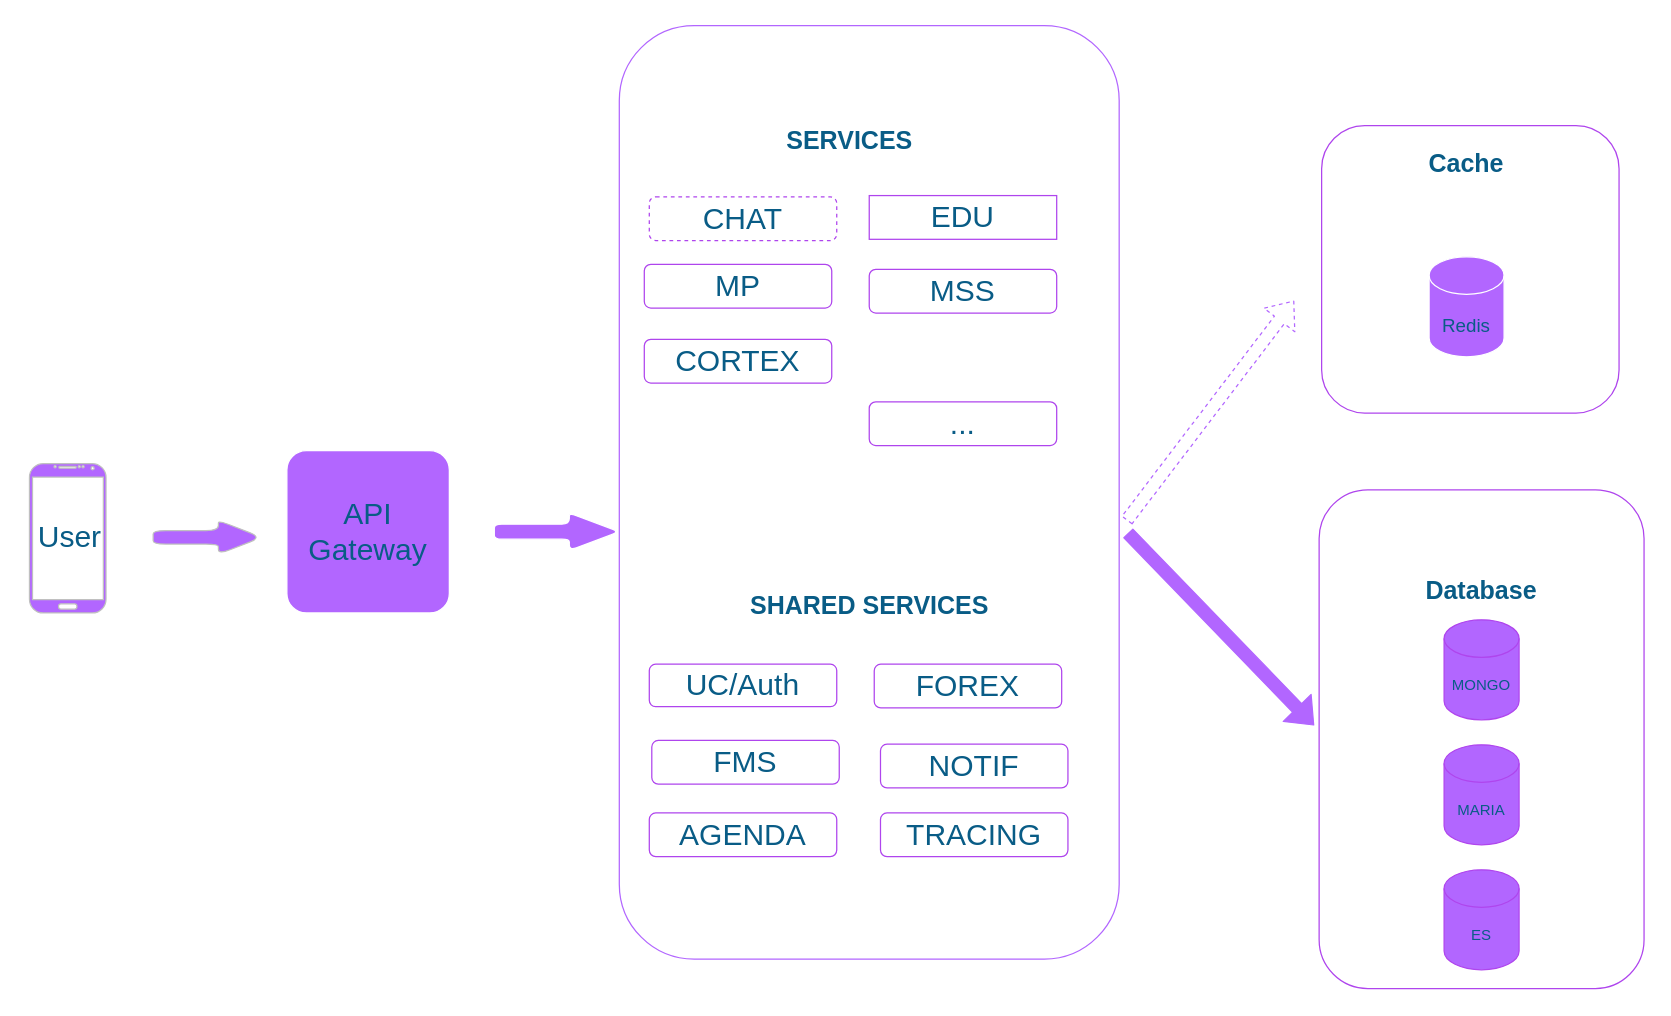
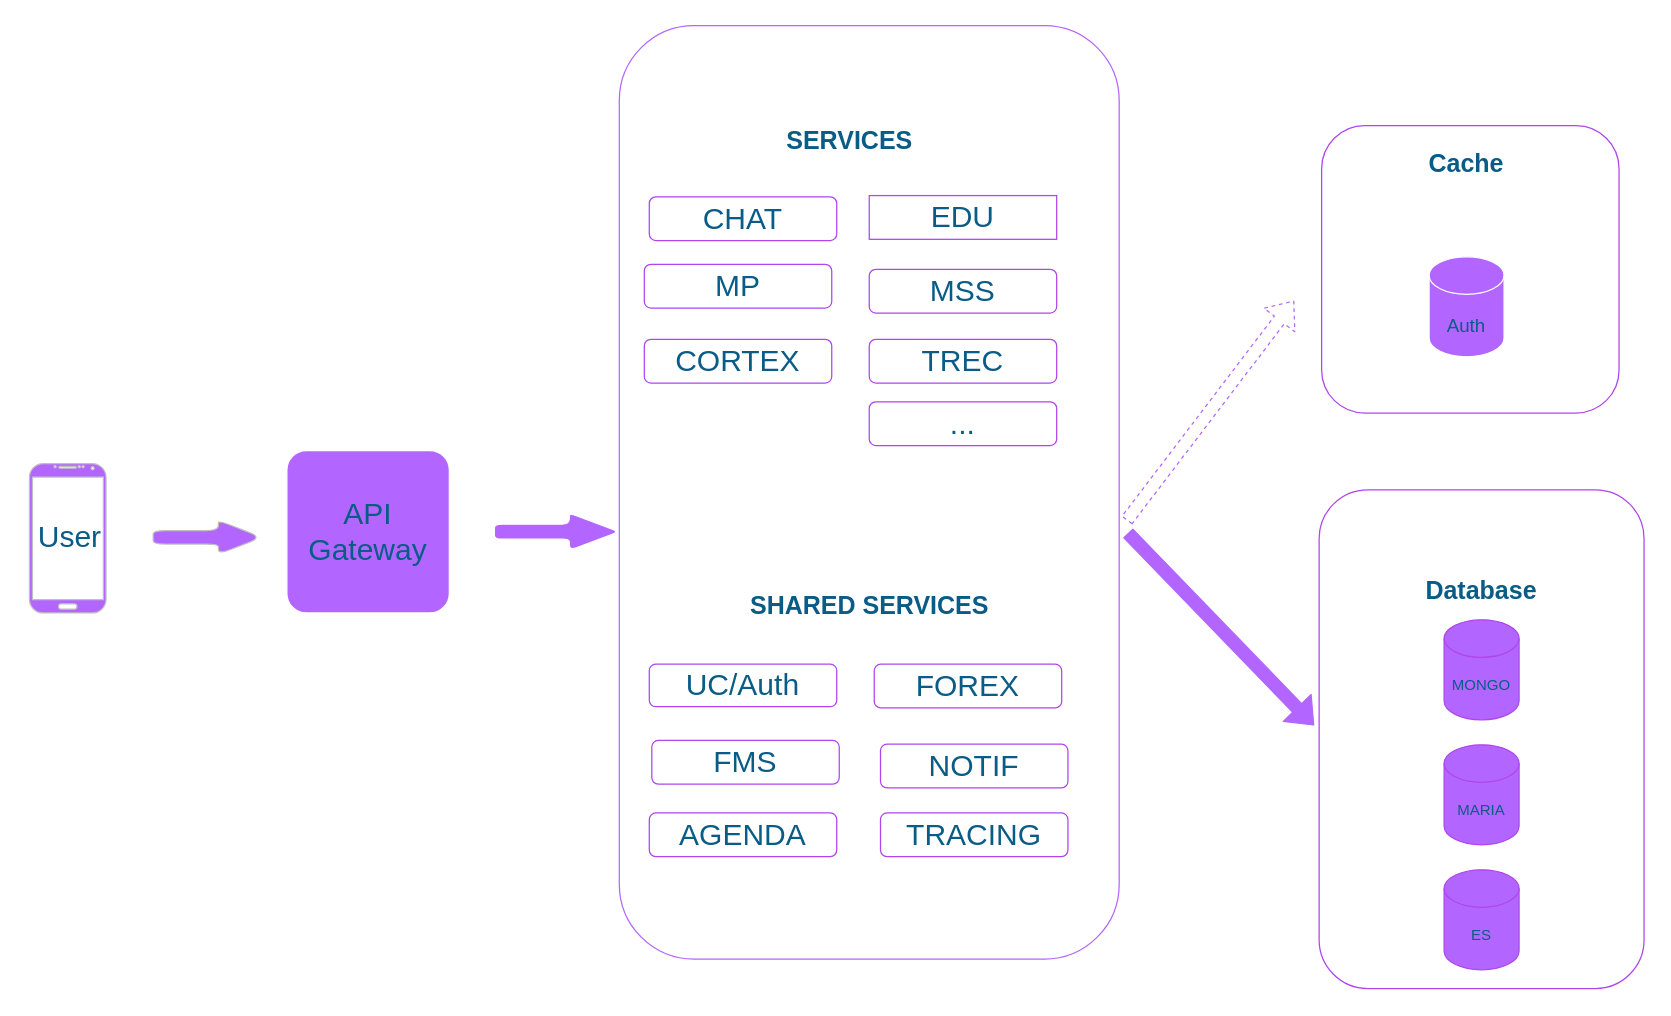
  <mxCell id="0" />
  <mxCell id="1" parent="0" />
  <mxCell id="2" value="MONGO" style="shape=cylinder3;whiteSpace=wrap;html=1;boundedLbl=1;backgroundOutline=1;size=15;rounded=1;fillColor=#B266FF;strokeColor=#AF45ED;fontColor=#095C86;" vertex="1" parent="1"><mxGeometry x="1155" y="495.5" width="60" height="80" as="geometry" /></mxCell>
  <mxCell id="3" value="MARIA" style="shape=cylinder3;whiteSpace=wrap;html=1;boundedLbl=1;backgroundOutline=1;size=15;rounded=1;fillColor=#B266FF;strokeColor=#AF45ED;fontColor=#095C86;" vertex="1" parent="1"><mxGeometry x="1155" y="595.5" width="60" height="80" as="geometry" /></mxCell>
  <mxCell id="4" value="ES" style="shape=cylinder3;whiteSpace=wrap;html=1;boundedLbl=1;backgroundOutline=1;size=15;rounded=1;fillColor=#B266FF;strokeColor=#AF45ED;fontColor=#095C86;" vertex="1" parent="1"><mxGeometry x="1155" y="695.5" width="60" height="80" as="geometry" /></mxCell>
  <mxCell id="5" value="" style="whiteSpace=wrap;html=1;fillColor=none;rounded=1;strokeColor=#AF45ED;fontColor=#095C86;" vertex="1" parent="1"><mxGeometry x="1055" y="391.5" width="260" height="399" as="geometry" /></mxCell>
  <mxCell id="6" value="&lt;font style=&quot;font-size: 20px;&quot;&gt;Database&lt;/font&gt;" style="text;html=1;strokeColor=none;fillColor=none;align=center;verticalAlign=middle;whiteSpace=wrap;rounded=1;sketch=0;fontColor=#095C86;fontSize=20;fontStyle=1" vertex="1" parent="1"><mxGeometry x="1155" y="455.5" width="60" height="30" as="geometry" /></mxCell>
  <mxCell id="7" value="UC/Auth" style="rounded=1;whiteSpace=wrap;html=1;sketch=0;fontSize=24;fontColor=#095C86;strokeColor=#AF45ED;fillColor=#FFFFFF;" vertex="1" parent="1"><mxGeometry x="519" y="531" width="150" height="34" as="geometry" /></mxCell>
- <mxCell id="8" value="CHAT" style="rounded=1;whiteSpace=wrap;html=1;sketch=0;fontSize=24;fontColor=#095C86;strokeColor=#AF45ED;fillColor=#FFFFFF;dashed=1;" vertex="1" parent="1"><mxGeometry x="519" y="157" width="150" height="35" as="geometry" /></mxCell>
+ <mxCell id="8" value="CHAT" style="rounded=1;whiteSpace=wrap;html=1;sketch=0;fontSize=24;fontColor=#095C86;strokeColor=#AF45ED;fillColor=#FFFFFF;" vertex="1" parent="1"><mxGeometry x="519" y="157" width="150" height="35" as="geometry" /></mxCell>
  <mxCell id="9" style="edgeStyle=orthogonalEdgeStyle;curved=0;rounded=1;sketch=0;orthogonalLoop=1;jettySize=auto;html=1;exitX=0.5;exitY=1;exitDx=0;exitDy=0;fontSize=24;fontColor=#095C86;strokeColor=#60E696;fillColor=#F694C1;" edge="1" parent="1" source="8" target="8"><mxGeometry relative="1" as="geometry" /></mxCell>
  <mxCell id="10" value="MSS" style="rounded=1;whiteSpace=wrap;html=1;sketch=0;fontSize=24;fontColor=#095C86;strokeColor=#AF45ED;fillColor=#FFFFFF;" vertex="1" parent="1"><mxGeometry x="695" y="215" width="150" height="35" as="geometry" /></mxCell>
  <mxCell id="11" value="MP" style="rounded=1;whiteSpace=wrap;html=1;sketch=0;fontSize=24;fontColor=#095C86;strokeColor=#AF45ED;fillColor=#FFFFFF;" vertex="1" parent="1"><mxGeometry x="515" y="211" width="150" height="35" as="geometry" /></mxCell>
  <mxCell id="12" value="EDU" style="whiteSpace=wrap;html=1;sketch=0;fontSize=24;fontColor=#095C86;strokeColor=#AF45ED;fillColor=#FFFFFF;rounded=0;" vertex="1" parent="1"><mxGeometry x="695" y="156" width="150" height="35" as="geometry" /></mxCell>
  <mxCell id="13" value="..." style="rounded=1;whiteSpace=wrap;html=1;sketch=0;fontSize=24;fontColor=#095C86;strokeColor=#AF45ED;fillColor=#FFFFFF;" vertex="1" parent="1"><mxGeometry x="695" y="321" width="150" height="35" as="geometry" /></mxCell>
  <mxCell id="14" value="API Gateway" style="whiteSpace=wrap;html=1;aspect=fixed;rounded=1;sketch=0;fontSize=24;fontColor=#095C86;strokeColor=#FFFFFF;fillColor=#B266FF;gradientColor=none;shadow=0;arcSize=12;" vertex="1" parent="1"><mxGeometry x="229" y="360" width="130" height="130" as="geometry" /></mxCell>
  <mxCell id="15" value="" style="verticalLabelPosition=bottom;verticalAlign=top;html=1;shadow=0;dashed=0;strokeWidth=1;shape=mxgraph.android.phone2;strokeColor=#c0c0c0;rounded=1;sketch=0;fontSize=24;fontColor=#095C86;fillColor=#B266FF;gradientColor=none;" vertex="1" parent="1"><mxGeometry x="23" y="370.5" width="61.28" height="119.5" as="geometry" /></mxCell>
  <mxCell id="16" value="User" style="text;html=1;align=center;verticalAlign=middle;resizable=0;points=[];autosize=1;strokeColor=none;fillColor=none;fontSize=24;fontColor=#095C86;rounded=1;" vertex="1" parent="1"><mxGeometry x="20" y="415" width="70" height="30" as="geometry" /></mxCell>
  <mxCell id="17" value="" style="shape=singleArrow;whiteSpace=wrap;html=1;arrowWidth=0.4;arrowSize=0.4;fontSize=24;verticalAlign=top;fillColor=#B266FF;strokeColor=#c0c0c0;fontColor=#095C86;shadow=0;dashed=0;strokeWidth=1;rounded=1;sketch=0;gradientColor=none;" vertex="1" parent="1"><mxGeometry x="122" y="416" width="87" height="27" as="geometry" /></mxCell>
  <mxCell id="18" value="" style="shape=singleArrow;whiteSpace=wrap;html=1;arrowWidth=0.4;arrowSize=0.4;fontSize=24;fillColor=#B266FF;strokeColor=#FFFFFF;fontColor=#095C86;rounded=1;sketch=0;gradientColor=none;shadow=0;arcSize=12;strokeWidth=1;" vertex="1" parent="1"><mxGeometry x="395" y="410" width="100" height="30" as="geometry" /></mxCell>
  <mxCell id="19" value="" style="whiteSpace=wrap;html=1;fillColor=none;rounded=1;strokeColor=#AF45ED;fontColor=#095C86;" vertex="1" parent="1"><mxGeometry x="1057" y="100" width="238" height="230" as="geometry" /></mxCell>
  <mxCell id="20" value="&lt;span style=&quot;font-size: 20px;&quot;&gt;Cache&lt;/span&gt;" style="text;html=1;strokeColor=none;fillColor=none;align=center;verticalAlign=middle;whiteSpace=wrap;rounded=1;sketch=0;fontColor=#095C86;fontSize=20;fontStyle=1" vertex="1" parent="1"><mxGeometry x="1143" y="115" width="60" height="30" as="geometry" /></mxCell>
- <mxCell id="21" value="&lt;font style=&quot;font-size: 15px&quot;&gt;Redis&lt;/font&gt;" style="shape=cylinder3;whiteSpace=wrap;html=1;boundedLbl=1;backgroundOutline=1;size=15;rounded=1;shadow=0;sketch=0;fontSize=24;fontColor=#095C86;strokeColor=#FFFFFF;strokeWidth=1;fillColor=#B266FF;gradientColor=none;" vertex="1" parent="1"><mxGeometry x="1143" y="205" width="60" height="80" as="geometry" /></mxCell>
+ <mxCell id="21" value="&lt;font style=&quot;font-size: 15px&quot;&gt;Auth&lt;/font&gt;" style="shape=cylinder3;whiteSpace=wrap;html=1;boundedLbl=1;backgroundOutline=1;size=15;rounded=1;shadow=0;sketch=0;fontSize=24;fontColor=#095C86;strokeColor=#FFFFFF;strokeWidth=1;fillColor=#B266FF;gradientColor=none;" vertex="1" parent="1"><mxGeometry x="1143" y="205" width="60" height="80" as="geometry" /></mxCell>
  <mxCell id="22" value="" style="shape=flexArrow;endArrow=classic;html=1;rounded=1;sketch=0;fontSize=15;fontColor=#095C86;strokeColor=#B266FF;fillColor=none;curved=0;dashed=1;" edge="1" parent="1"><mxGeometry width="50" height="50" relative="1" as="geometry"><mxPoint x="901" y="416" as="sourcePoint" /><mxPoint x="1035" y="240" as="targetPoint" /></mxGeometry></mxCell>
  <mxCell id="23" value="" style="shape=flexArrow;endArrow=classic;html=1;rounded=1;sketch=0;fontSize=15;fontColor=#095C86;strokeColor=#B266FF;fillColor=#B266FF;curved=0;" edge="1" parent="1"><mxGeometry width="50" height="50" relative="1" as="geometry"><mxPoint x="902" y="426" as="sourcePoint" /><mxPoint x="1051" y="580" as="targetPoint" /></mxGeometry></mxCell>
  <mxCell id="24" value="FMS" style="rounded=1;whiteSpace=wrap;html=1;sketch=0;fontSize=24;fontColor=#095C86;strokeColor=#AF45ED;fillColor=#FFFFFF;" vertex="1" parent="1"><mxGeometry x="521" y="592" width="150" height="35" as="geometry" /></mxCell>
  <mxCell id="25" value="FOREX" style="rounded=1;whiteSpace=wrap;html=1;sketch=0;fontSize=24;fontColor=#095C86;strokeColor=#AF45ED;fillColor=#FFFFFF;" vertex="1" parent="1"><mxGeometry x="699" y="531" width="150" height="35" as="geometry" /></mxCell>
  <mxCell id="26" value="AGENDA" style="rounded=1;whiteSpace=wrap;html=1;sketch=0;fontSize=24;fontColor=#095C86;strokeColor=#AF45ED;fillColor=#FFFFFF;" vertex="1" parent="1"><mxGeometry x="519" y="650" width="150" height="35" as="geometry" /></mxCell>
  <mxCell id="27" value="NOTIF" style="rounded=1;whiteSpace=wrap;html=1;sketch=0;fontSize=24;fontColor=#095C86;strokeColor=#AF45ED;fillColor=#FFFFFF;" vertex="1" parent="1"><mxGeometry x="704" y="595" width="150" height="35" as="geometry" /></mxCell>
  <mxCell id="28" value="TRACING" style="rounded=1;whiteSpace=wrap;html=1;sketch=0;fontSize=24;fontColor=#095C86;strokeColor=#AF45ED;fillColor=#FFFFFF;" vertex="1" parent="1"><mxGeometry x="704" y="650" width="150" height="35" as="geometry" /></mxCell>
  <mxCell id="29" value="CORTEX" style="rounded=1;whiteSpace=wrap;html=1;sketch=0;fontSize=24;fontColor=#095C86;strokeColor=#AF45ED;fillColor=#FFFFFF;" vertex="1" parent="1"><mxGeometry x="515" y="271" width="150" height="35" as="geometry" /></mxCell>
+ <mxCell id="30" value="TREC" style="rounded=1;whiteSpace=wrap;html=1;sketch=0;fontSize=24;fontColor=#095C86;strokeColor=#AF45ED;fillColor=#FFFFFF;" vertex="1" parent="1"><mxGeometry x="695" y="271" width="150" height="35" as="geometry" /></mxCell>
  <mxCell id="31" value="" style="rounded=1;whiteSpace=wrap;html=1;shadow=0;sketch=0;fontSize=20;fontColor=#095C86;strokeColor=#B266FF;strokeWidth=1;fillColor=none;gradientColor=none;" vertex="1" parent="1"><mxGeometry x="495" y="20" width="400" height="747" as="geometry" /></mxCell>
  <mxCell id="32" value="SHARED SERVICES" style="text;html=1;strokeColor=none;fillColor=none;align=center;verticalAlign=middle;whiteSpace=wrap;rounded=1;shadow=0;dashed=1;sketch=0;fontSize=20;fontColor=#095C86;fontStyle=1" vertex="1" parent="1"><mxGeometry x="589.5" y="468" width="211" height="30" as="geometry" /></mxCell>
  <mxCell id="33" value="SERVICES" style="text;html=1;strokeColor=none;fillColor=none;align=center;verticalAlign=middle;whiteSpace=wrap;rounded=1;shadow=0;dashed=1;sketch=0;fontSize=20;fontColor=#095C86;fontStyle=1" vertex="1" parent="1"><mxGeometry x="574" y="96" width="211" height="30" as="geometry" /></mxCell>
